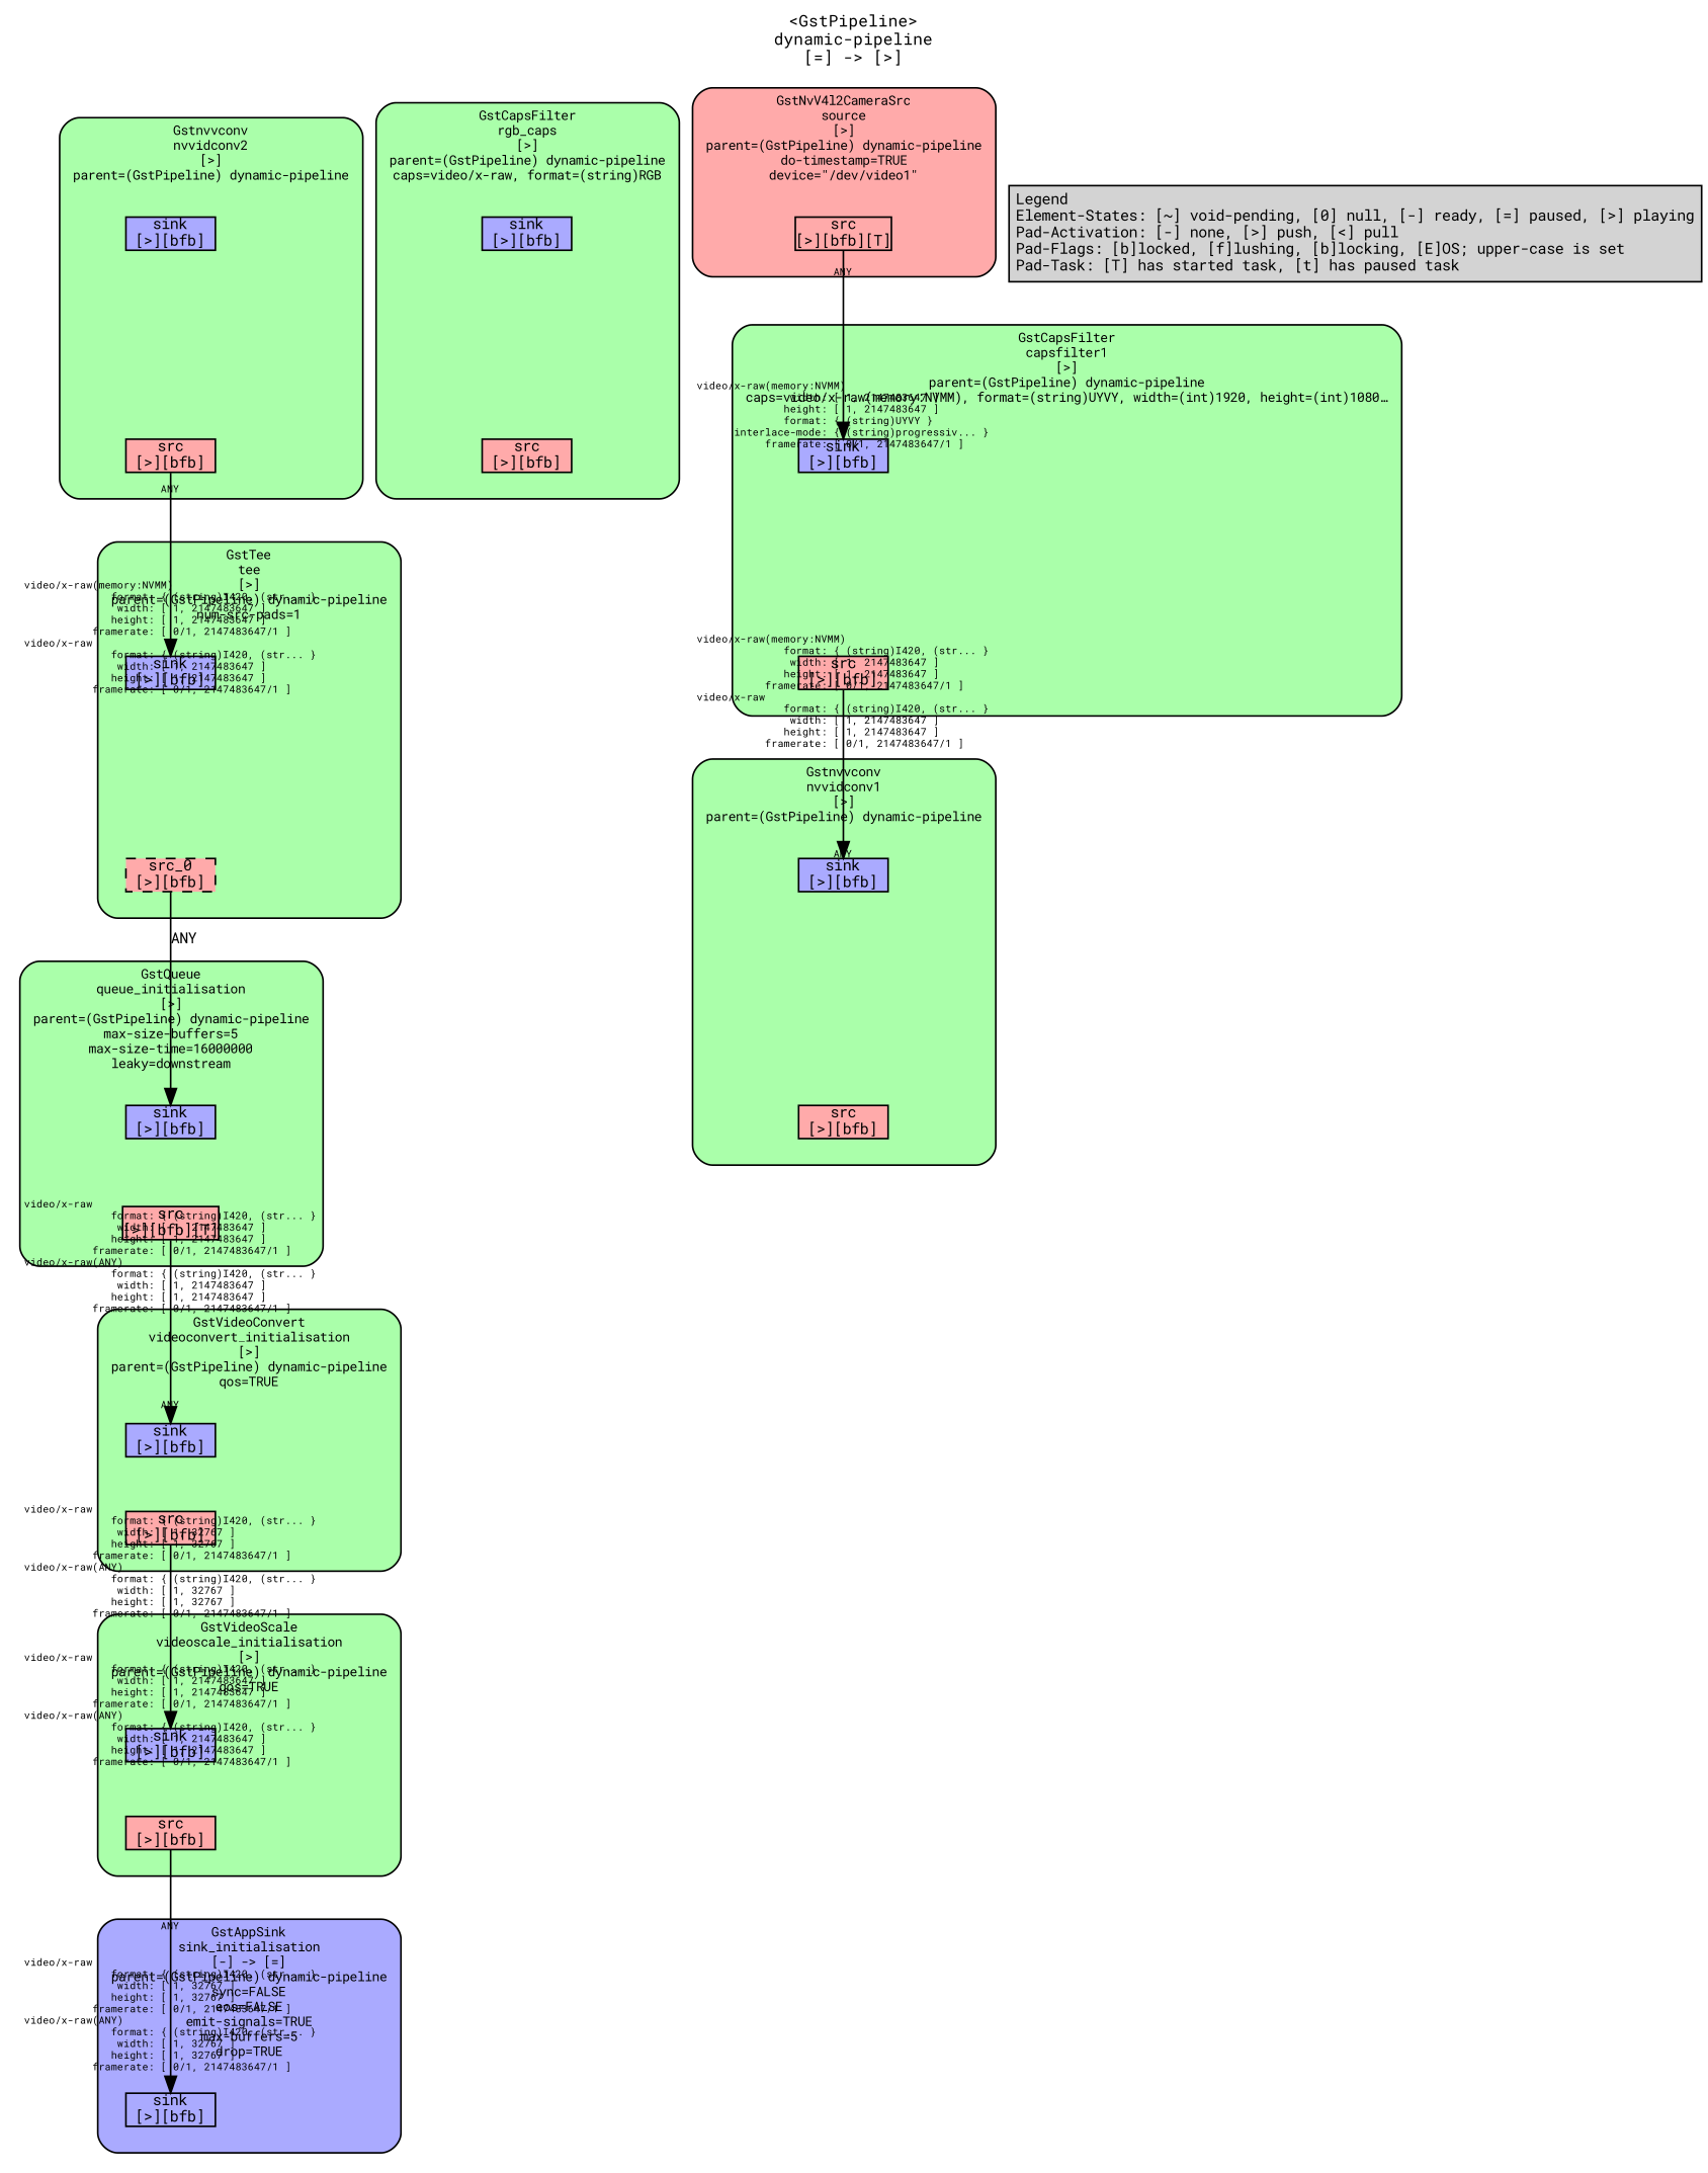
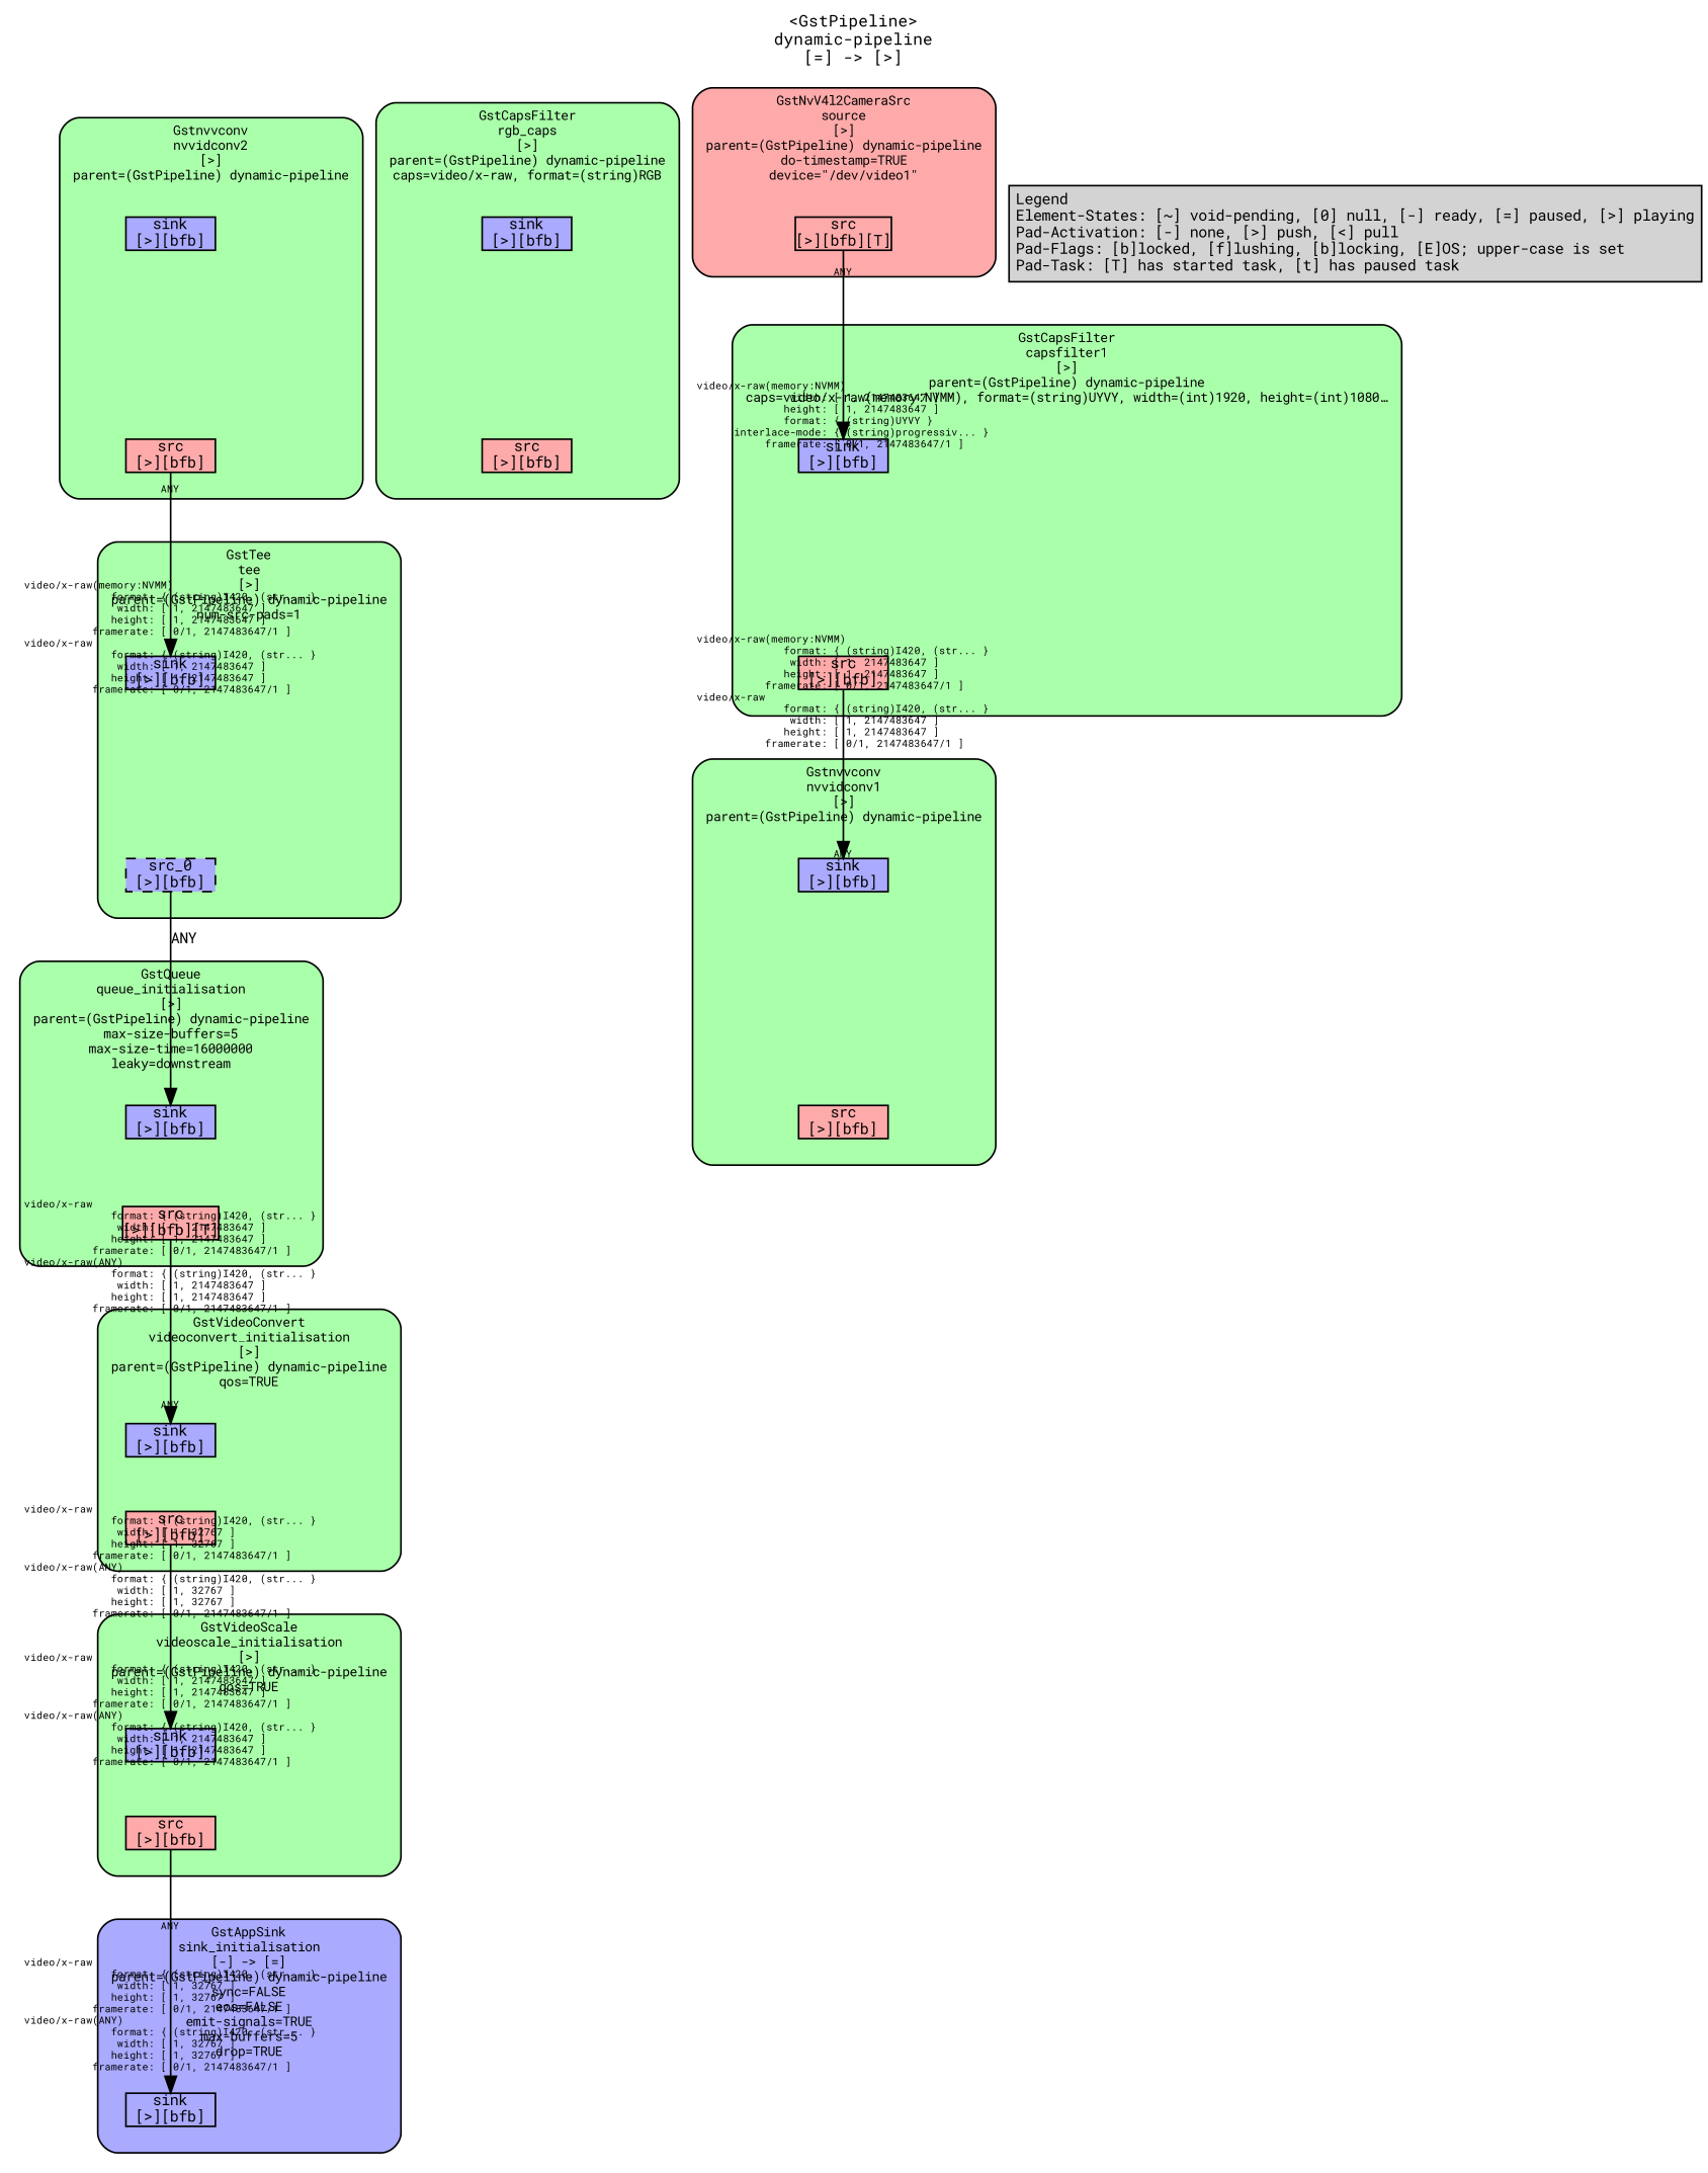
  digraph {
    fontname="Roboto Mono"
    fontsize=10
    label="<GstPipeline>\ndynamic-pipeline\n[=] -> [>]"
    labelloc=t
    nodesep=.1
    rankdir=TB
    ranksep=.2
    node [color=black fillcolor="#aaaaff" fontname="Roboto Mono" fontsize=9 margin="0.0,0.0" shape=box style="filled,solid"]
    edge [fontname="Roboto Mono" fontsize=9 labelfontsize=6 style=invis]
    n1 [height=0.2 label="sink\n[>][bfb]"]
    n2 [height=0.2 label="sink\n[>][bfb]"]
    n3 [fillcolor="#ffaaaa" height=0.2 label="src\n[>][bfb]"]
    n4 [height=0.2 label="sink\n[>][bfb]"]
    n5 [fillcolor="#ffaaaa" height=0.2 label="src\n[>][bfb]"]
    n6 [height=0.2 label="sink\n[>][bfb]"]
    n7 [fillcolor="#ffaaaa" height=0.2 label="src\n[>][bfb][T]"]
    n8 [height=0.2 label="sink\n[>][bfb]"]
-   n9 [fillcolor="#ffaaaa" height=0.2 label="src_0\n[>][bfb]" style="filled,dashed"]
+   n9 [height=0.2 label="src_0\n[>][bfb]" style="filled,dashed"]
    n10 [height=0.2 label="sink\n[>][bfb]"]
    n11 [fillcolor="#ffaaaa" height=0.2 label="src\n[>][bfb]"]
    n12 [height=0.2 label="sink\n[>][bfb]"]
    n13 [fillcolor="#ffaaaa" height=0.2 label="src\n[>][bfb]"]
    n14 [height=0.2 label="sink\n[>][bfb]"]
    n15 [fillcolor="#ffaaaa" height=0.2 label="src\n[>][bfb]"]
    n16 [height=0.2 label="sink\n[>][bfb]"]
    n17 [fillcolor="#ffaaaa" height=0.2 label="src\n[>][bfb]"]
    n18 [fillcolor="#ffaaaa" height=0.2 label="src\n[>][bfb][T]"]
    n19 [label="Legend\lElement-States: [~] void-pending, [0] null, [-] ready, [=] paused, [>] playing\lPad-Activation: [-] none, [>] push, [<] pull\lPad-Flags: [b]locked, [f]lushing, [b]locking, [E]OS; upper-case is set\lPad-Task: [T] has started task, [t] has paused task\l" margin="0.05,0.05" style=filled color="" fillcolor=""]
    subgraph cluster_1 {
      color=black
      fillcolor="#aaaaff"
      fontsize=8
      label="GstAppSink\nsink_initialisation\n[-] -> [=]\nparent=(GstPipeline) dynamic-pipeline\nsync=FALSE\neos=FALSE\nemit-signals=TRUE\nmax-buffers=5\ndrop=TRUE"
      style="filled,rounded"
      subgraph cluster_2 {
        color=black
        fillcolor="#aaaaff"
        fontsize=8
        label=""
        style=invis
        n1
      }
    }
    subgraph cluster_3 {
      color=black
      fillcolor="#aaffaa"
      fontsize=8
      label="GstVideoScale\nvideoscale_initialisation\n[>]\nparent=(GstPipeline) dynamic-pipeline\nqos=TRUE"
      style="filled,rounded"
      subgraph cluster_4 {
        color=black
        fillcolor="#aaffaa"
        fontsize=8
        label=""
        style=invis
        n2
      }
      subgraph cluster_5 {
        color=black
        fillcolor="#aaffaa"
        fontsize=8
        label=""
        style=invis
        n3
      }
    }
    subgraph cluster_6 {
      color=black
      fillcolor="#aaffaa"
      fontsize=8
      label="GstVideoConvert\nvideoconvert_initialisation\n[>]\nparent=(GstPipeline) dynamic-pipeline\nqos=TRUE"
      style="filled,rounded"
      subgraph cluster_7 {
        color=black
        fillcolor="#aaffaa"
        fontsize=8
        label=""
        style=invis
        n4
      }
      subgraph cluster_8 {
        color=black
        fillcolor="#aaffaa"
        fontsize=8
        label=""
        style=invis
        n5
      }
    }
    subgraph cluster_9 {
      color=black
      fillcolor="#aaffaa"
      fontsize=8
      label="GstQueue\nqueue_initialisation\n[>]\nparent=(GstPipeline) dynamic-pipeline\nmax-size-buffers=5\nmax-size-time=16000000\nleaky=downstream"
      style="filled,rounded"
      subgraph cluster_10 {
        color=black
        fillcolor="#aaffaa"
        fontsize=8
        label=""
        style=invis
        n6
      }
      subgraph cluster_11 {
        color=black
        fillcolor="#aaffaa"
        fontsize=8
        label=""
        style=invis
        n7
      }
    }
    subgraph cluster_12 {
      color=black
      fillcolor="#aaffaa"
      fontsize=8
      label="GstTee\ntee\n[>]\nparent=(GstPipeline) dynamic-pipeline\nnum-src-pads=1"
      style="filled,rounded"
      subgraph cluster_13 {
        color=black
        fillcolor="#aaffaa"
        fontsize=8
        label=""
        style=invis
        n8
      }
      subgraph cluster_14 {
        color=black
        fillcolor="#aaffaa"
        fontsize=8
        label=""
        style=invis
        n9
      }
    }
    subgraph cluster_15 {
      color=black
      fillcolor="#aaffaa"
      fontsize=8
      label="Gstnvvconv\nnvvidconv2\n[>]\nparent=(GstPipeline) dynamic-pipeline"
      style="filled,rounded"
      subgraph cluster_16 {
        color=black
        fillcolor="#aaffaa"
        fontsize=8
        label=""
        style=invis
        n10
      }
      subgraph cluster_17 {
        color=black
        fillcolor="#aaffaa"
        fontsize=8
        label=""
        style=invis
        n11
      }
    }
    subgraph cluster_18 {
      color=black
      fillcolor="#aaffaa"
      fontsize=8
      label="GstCapsFilter\nrgb_caps\n[>]\nparent=(GstPipeline) dynamic-pipeline\ncaps=video/x-raw, format=(string)RGB"
      style="filled,rounded"
      subgraph cluster_19 {
        color=black
        fillcolor="#aaffaa"
        fontsize=8
        label=""
        style=invis
        n12
      }
      subgraph cluster_20 {
        color=black
        fillcolor="#aaffaa"
        fontsize=8
        label=""
        style=invis
        n13
      }
    }
    subgraph cluster_21 {
      color=black
      fillcolor="#aaffaa"
      fontsize=8
      label="Gstnvvconv\nnvvidconv1\n[>]\nparent=(GstPipeline) dynamic-pipeline"
      style="filled,rounded"
      subgraph cluster_22 {
        color=black
        fillcolor="#aaffaa"
        fontsize=8
        label=""
        style=invis
        n14
      }
      subgraph cluster_23 {
        color=black
        fillcolor="#aaffaa"
        fontsize=8
        label=""
        style=invis
        n15
      }
    }
    subgraph cluster_24 {
      color=black
      fillcolor="#aaffaa"
      fontsize=8
      label="GstCapsFilter\ncapsfilter1\n[>]\nparent=(GstPipeline) dynamic-pipeline\ncaps=video/x-raw(memory:NVMM), format=(string)UYVY, width=(int)1920, height=(int)1080…"
      style="filled,rounded"
      subgraph cluster_25 {
        color=black
        fillcolor="#aaffaa"
        fontsize=8
        label=""
        style=invis
        n16
      }
      subgraph cluster_26 {
        color=black
        fillcolor="#aaffaa"
        fontsize=8
        label=""
        style=invis
        n17
      }
    }
    subgraph cluster_27 {
      color=black
      fillcolor="#ffaaaa"
      fontsize=8
      label="GstNvV4l2CameraSrc\nsource\n[>]\nparent=(GstPipeline) dynamic-pipeline\ndo-timestamp=TRUE\ndevice=\"/dev/video1\""
      style="filled,rounded"
      subgraph cluster_28 {
        color=black
        fillcolor="#ffaaaa"
        fontsize=8
        label=""
        style=invis
        n18
      }
    }
    n2 -> n3
    n3 -> n1 [headlabel=ANY label="                                                  " labelangle=0 labeldistance=10 taillabel="video/x-raw\l              format: { (string)I420, (str... }\l               width: [ 1, 32767 ]\l              height: [ 1, 32767 ]\l           framerate: [ 0/1, 2147483647/1 ]\lvideo/x-raw(ANY)\l              format: { (string)I420, (str... }\l               width: [ 1, 32767 ]\l              height: [ 1, 32767 ]\l           framerate: [ 0/1, 2147483647/1 ]\l" style=""]
    n4 -> n5
    n5 -> n2 [headlabel="video/x-raw\l              format: { (string)I420, (str... }\l               width: [ 1, 32767 ]\l              height: [ 1, 32767 ]\l           framerate: [ 0/1, 2147483647/1 ]\lvideo/x-raw(ANY)\l              format: { (string)I420, (str... }\l               width: [ 1, 32767 ]\l              height: [ 1, 32767 ]\l           framerate: [ 0/1, 2147483647/1 ]\l" label="                                                  " labelangle=0 labeldistance=10 taillabel="video/x-raw\l              format: { (string)I420, (str... }\l               width: [ 1, 2147483647 ]\l              height: [ 1, 2147483647 ]\l           framerate: [ 0/1, 2147483647/1 ]\lvideo/x-raw(ANY)\l              format: { (string)I420, (str... }\l               width: [ 1, 2147483647 ]\l              height: [ 1, 2147483647 ]\l           framerate: [ 0/1, 2147483647/1 ]\l" style=""]
    n6 -> n7
    n7 -> n4 [headlabel="video/x-raw\l              format: { (string)I420, (str... }\l               width: [ 1, 2147483647 ]\l              height: [ 1, 2147483647 ]\l           framerate: [ 0/1, 2147483647/1 ]\lvideo/x-raw(ANY)\l              format: { (string)I420, (str... }\l               width: [ 1, 2147483647 ]\l              height: [ 1, 2147483647 ]\l           framerate: [ 0/1, 2147483647/1 ]\l" label="                                                  " labelangle=0 labeldistance=10 taillabel=ANY style=""]
    n8 -> n9
    n9 -> n6 [label=ANY style=""]
    n10 -> n11
    n11 -> n8 [headlabel=ANY label="                                                  " labelangle=0 labeldistance=10 taillabel="video/x-raw(memory:NVMM)\l              format: { (string)I420, (str... }\l               width: [ 1, 2147483647 ]\l              height: [ 1, 2147483647 ]\l           framerate: [ 0/1, 2147483647/1 ]\lvideo/x-raw\l              format: { (string)I420, (str... }\l               width: [ 1, 2147483647 ]\l              height: [ 1, 2147483647 ]\l           framerate: [ 0/1, 2147483647/1 ]\l" style=""]
    n12 -> n13
    n14 -> n15
    n16 -> n17
    n17 -> n14 [headlabel="video/x-raw(memory:NVMM)\l              format: { (string)I420, (str... }\l               width: [ 1, 2147483647 ]\l              height: [ 1, 2147483647 ]\l           framerate: [ 0/1, 2147483647/1 ]\lvideo/x-raw\l              format: { (string)I420, (str... }\l               width: [ 1, 2147483647 ]\l              height: [ 1, 2147483647 ]\l           framerate: [ 0/1, 2147483647/1 ]\l" label="                                                  " labelangle=0 labeldistance=10 taillabel=ANY style=""]
    n18 -> n16 [headlabel=ANY label="                                                  " labelangle=0 labeldistance=10 taillabel="video/x-raw(memory:NVMM)\l               width: [ 1, 2147483647 ]\l              height: [ 1, 2147483647 ]\l              format: { (string)UYVY }\l      interlace-mode: { (string)progressiv... }\l           framerate: [ 0/1, 2147483647/1 ]\l" style=""]
  }
